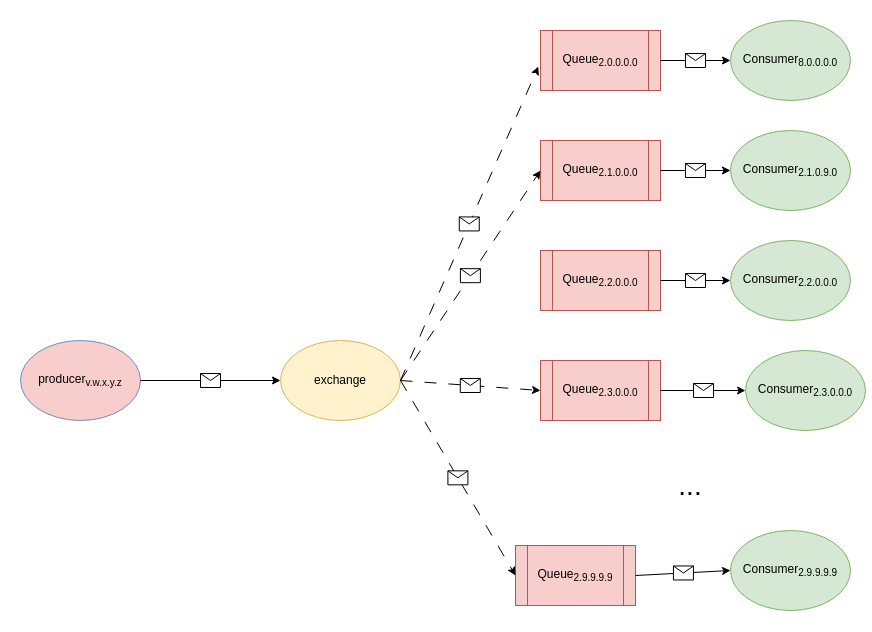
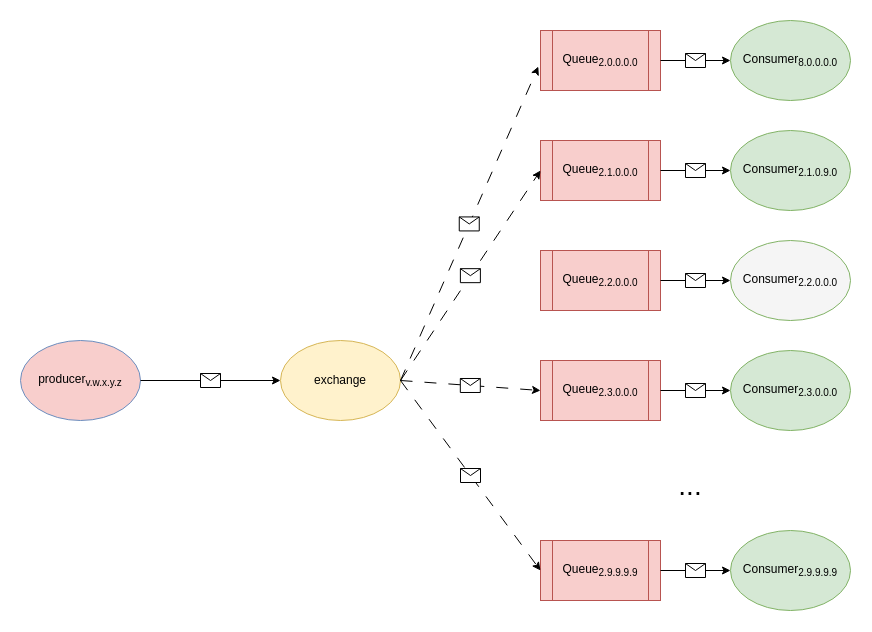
  <mxCell id="0" />
  <mxCell id="1" parent="0" />
  <mxCell id="2" value="producer&lt;sub&gt;v.w.x.y.z&lt;/sub&gt;" style="ellipse;whiteSpace=wrap;html=1;fillColor=#f8cecc;strokeColor=#6c8ebf;" vertex="1" parent="1"><mxGeometry x="20" y="340" width="120" height="80" as="geometry" /></mxCell>
  <mxCell id="3" value="exchange" style="ellipse;whiteSpace=wrap;html=1;fillColor=#fff2cc;strokeColor=#d6b656;" vertex="1" parent="1"><mxGeometry x="280" y="340" width="120" height="80" as="geometry" /></mxCell>
  <mxCell id="4" value="Consumer&lt;sub&gt;8.0.0.0.0&lt;/sub&gt;" style="ellipse;whiteSpace=wrap;html=1;fillColor=#d5e8d4;strokeColor=#82b366;" vertex="1" parent="1"><mxGeometry x="730" y="20" width="120" height="80" as="geometry" /></mxCell>
  <mxCell id="5" value="Consumer&lt;sub&gt;2.1.0.9.0&lt;/sub&gt;" style="ellipse;whiteSpace=wrap;html=1;fillColor=#d5e8d4;strokeColor=#82b366;" vertex="1" parent="1"><mxGeometry x="730" y="130" width="120" height="80" as="geometry" /></mxCell>
- <mxCell id="6" value="Consumer&lt;sub&gt;2.2.0.0.0&lt;/sub&gt;" style="ellipse;whiteSpace=wrap;html=1;fillColor=#d5e8d4;strokeColor=#82b366;" vertex="1" parent="1"><mxGeometry x="730" y="240" width="120" height="80" as="geometry" /></mxCell>
- <mxCell id="7" value="Consumer&lt;sub&gt;2.3.0.0.0&lt;/sub&gt;" style="ellipse;whiteSpace=wrap;html=1;fillColor=#d5e8d4;strokeColor=#82b366;" vertex="1" parent="1"><mxGeometry x="745" y="350" width="120" height="80" as="geometry" /></mxCell>
+ <mxCell id="6" value="Consumer&lt;sub&gt;2.2.0.0.0&lt;/sub&gt;" style="ellipse;whiteSpace=wrap;html=1;fillColor=#f5f5f5;strokeColor=#82b366;" vertex="1" parent="1"><mxGeometry x="730" y="240" width="120" height="80" as="geometry" /></mxCell>
+ <mxCell id="7" value="Consumer&lt;sub&gt;2.3.0.0.0&lt;/sub&gt;" style="ellipse;whiteSpace=wrap;html=1;fillColor=#d5e8d4;strokeColor=#82b366;" vertex="1" parent="1"><mxGeometry x="730" y="350" width="120" height="80" as="geometry" /></mxCell>
  <mxCell id="8" value="Consumer&lt;sub&gt;2.9.9.9.9&lt;/sub&gt;" style="ellipse;whiteSpace=wrap;html=1;fillColor=#d5e8d4;strokeColor=#82b366;" vertex="1" parent="1"><mxGeometry x="730" y="530" width="120" height="80" as="geometry" /></mxCell>
  <mxCell id="9" value="Queue&lt;sub&gt;2.0.0.0.0&lt;/sub&gt;" style="shape=process;whiteSpace=wrap;html=1;backgroundOutline=1;fillColor=#f8cecc;strokeColor=#b85450;" vertex="1" parent="1"><mxGeometry x="540" y="30" width="120" height="60" as="geometry" /></mxCell>
  <mxCell id="10" value="Queue&lt;sub&gt;2.1.0.0.0&lt;/sub&gt;" style="shape=process;whiteSpace=wrap;html=1;backgroundOutline=1;fillColor=#f8cecc;strokeColor=#b85450;" vertex="1" parent="1"><mxGeometry x="540" y="140" width="120" height="60" as="geometry" /></mxCell>
  <mxCell id="11" value="Queue&lt;sub&gt;2.2.0.0.0&lt;/sub&gt;" style="shape=process;whiteSpace=wrap;html=1;backgroundOutline=1;fillColor=#f8cecc;strokeColor=#b85450;" vertex="1" parent="1"><mxGeometry x="540" y="250" width="120" height="60" as="geometry" /></mxCell>
  <mxCell id="12" value="Queue&lt;sub&gt;2.3.0.0.0&lt;/sub&gt;" style="shape=process;whiteSpace=wrap;html=1;backgroundOutline=1;fillColor=#f8cecc;strokeColor=#b85450;" vertex="1" parent="1"><mxGeometry x="540" y="360" width="120" height="60" as="geometry" /></mxCell>
- <mxCell id="13" value="Queue&lt;sub&gt;2.9.9.9.9&lt;/sub&gt;" style="shape=process;whiteSpace=wrap;html=1;backgroundOutline=1;fillColor=#f8cecc;strokeColor=#b85450;" vertex="1" parent="1"><mxGeometry x="515" y="545" width="120" height="60" as="geometry" /></mxCell>
+ <mxCell id="13" value="Queue&lt;sub&gt;2.9.9.9.9&lt;/sub&gt;" style="shape=process;whiteSpace=wrap;html=1;backgroundOutline=1;fillColor=#f8cecc;strokeColor=#b85450;" vertex="1" parent="1"><mxGeometry x="540" y="540" width="120" height="60" as="geometry" /></mxCell>
  <mxCell id="14" value="" style="endArrow=classic;html=1;rounded=0;exitX=1;exitY=0.5;exitDx=0;exitDy=0;entryX=0;entryY=0.5;entryDx=0;entryDy=0;" edge="1" parent="1" source="2" target="3"><mxGeometry relative="1" as="geometry"><mxPoint x="420" y="260" as="sourcePoint" /><mxPoint x="520" y="260" as="targetPoint" /></mxGeometry></mxCell>
  <mxCell id="15" value="" style="shape=message;html=1;outlineConnect=0;" vertex="1" parent="14"><mxGeometry width="20" height="14" relative="1" as="geometry"><mxPoint x="-10" y="-7" as="offset" /></mxGeometry></mxCell>
  <mxCell id="16" value="" style="endArrow=classic;html=1;rounded=0;exitX=1;exitY=0.5;exitDx=0;exitDy=0;entryX=-0.018;entryY=0.601;entryDx=0;entryDy=0;entryPerimeter=0;dashed=1;dashPattern=12 12;" edge="1" parent="1" source="3" target="9"><mxGeometry relative="1" as="geometry"><mxPoint x="420" y="260" as="sourcePoint" /><mxPoint x="520" y="260" as="targetPoint" /></mxGeometry></mxCell>
  <mxCell id="17" value="" style="shape=message;html=1;outlineConnect=0;" vertex="1" parent="16"><mxGeometry width="20" height="14" relative="1" as="geometry"><mxPoint x="-10" y="-7" as="offset" /></mxGeometry></mxCell>
  <mxCell id="18" value="" style="endArrow=classic;html=1;rounded=0;exitX=1;exitY=0.5;exitDx=0;exitDy=0;entryX=0;entryY=0.5;entryDx=0;entryDy=0;dashed=1;dashPattern=12 12;" edge="1" parent="1" source="3" target="10"><mxGeometry relative="1" as="geometry"><mxPoint x="410" y="390" as="sourcePoint" /><mxPoint x="548" y="76" as="targetPoint" /></mxGeometry></mxCell>
  <mxCell id="19" value="" style="shape=message;html=1;outlineConnect=0;" vertex="1" parent="18"><mxGeometry width="20" height="14" relative="1" as="geometry"><mxPoint x="-10" y="-7" as="offset" /></mxGeometry></mxCell>
  <mxCell id="20" value="" style="endArrow=classic;html=1;rounded=0;exitX=1;exitY=0.5;exitDx=0;exitDy=0;entryX=0;entryY=0.5;entryDx=0;entryDy=0;dashed=1;dashPattern=12 12;" edge="1" parent="1" source="3" target="12"><mxGeometry relative="1" as="geometry"><mxPoint x="430" y="410" as="sourcePoint" /><mxPoint x="568" y="96" as="targetPoint" /></mxGeometry></mxCell>
  <mxCell id="21" value="" style="shape=message;html=1;outlineConnect=0;" vertex="1" parent="20"><mxGeometry width="20" height="14" relative="1" as="geometry"><mxPoint x="-10" y="-7" as="offset" /></mxGeometry></mxCell>
  <mxCell id="22" value="" style="endArrow=classic;html=1;rounded=0;exitX=1;exitY=0.5;exitDx=0;exitDy=0;entryX=0;entryY=0.5;entryDx=0;entryDy=0;dashed=1;dashPattern=12 12;" edge="1" parent="1" source="3" target="13"><mxGeometry relative="1" as="geometry"><mxPoint x="440" y="420" as="sourcePoint" /><mxPoint x="578" y="106" as="targetPoint" /></mxGeometry></mxCell>
  <mxCell id="23" value="" style="shape=message;html=1;outlineConnect=0;" vertex="1" parent="22"><mxGeometry width="20" height="14" relative="1" as="geometry"><mxPoint x="-10" y="-7" as="offset" /></mxGeometry></mxCell>
  <mxCell id="24" value="" style="endArrow=classic;html=1;rounded=0;entryX=0;entryY=0.5;entryDx=0;entryDy=0;exitX=1;exitY=0.5;exitDx=0;exitDy=0;" edge="1" parent="1" source="9" target="4"><mxGeometry relative="1" as="geometry"><mxPoint x="420" y="260" as="sourcePoint" /><mxPoint x="520" y="260" as="targetPoint" /></mxGeometry></mxCell>
  <mxCell id="25" value="" style="shape=message;html=1;outlineConnect=0;" vertex="1" parent="24"><mxGeometry width="20" height="14" relative="1" as="geometry"><mxPoint x="-10" y="-7" as="offset" /></mxGeometry></mxCell>
  <mxCell id="26" value="" style="endArrow=classic;html=1;rounded=0;entryX=0;entryY=0.5;entryDx=0;entryDy=0;exitX=1;exitY=0.5;exitDx=0;exitDy=0;" edge="1" parent="1" source="10" target="5"><mxGeometry relative="1" as="geometry"><mxPoint x="670" y="70" as="sourcePoint" /><mxPoint x="740" y="70" as="targetPoint" /></mxGeometry></mxCell>
  <mxCell id="27" value="" style="shape=message;html=1;outlineConnect=0;" vertex="1" parent="26"><mxGeometry width="20" height="14" relative="1" as="geometry"><mxPoint x="-10" y="-7" as="offset" /></mxGeometry></mxCell>
  <mxCell id="28" value="" style="endArrow=classic;html=1;rounded=0;entryX=0;entryY=0.5;entryDx=0;entryDy=0;exitX=1;exitY=0.5;exitDx=0;exitDy=0;" edge="1" parent="1" source="11" target="6"><mxGeometry relative="1" as="geometry"><mxPoint x="680" y="80" as="sourcePoint" /><mxPoint x="750" y="80" as="targetPoint" /></mxGeometry></mxCell>
  <mxCell id="29" value="" style="shape=message;html=1;outlineConnect=0;" vertex="1" parent="28"><mxGeometry width="20" height="14" relative="1" as="geometry"><mxPoint x="-10" y="-7" as="offset" /></mxGeometry></mxCell>
  <mxCell id="30" value="" style="endArrow=classic;html=1;rounded=0;entryX=0;entryY=0.5;entryDx=0;entryDy=0;exitX=1;exitY=0.5;exitDx=0;exitDy=0;" edge="1" parent="1" source="12" target="7"><mxGeometry relative="1" as="geometry"><mxPoint x="690" y="90" as="sourcePoint" /><mxPoint x="760" y="90" as="targetPoint" /></mxGeometry></mxCell>
  <mxCell id="31" value="" style="shape=message;html=1;outlineConnect=0;" vertex="1" parent="30"><mxGeometry width="20" height="14" relative="1" as="geometry"><mxPoint x="-10" y="-7" as="offset" /></mxGeometry></mxCell>
  <mxCell id="32" value="" style="endArrow=classic;html=1;rounded=0;entryX=0;entryY=0.5;entryDx=0;entryDy=0;exitX=1;exitY=0.5;exitDx=0;exitDy=0;" edge="1" parent="1" source="13" target="8"><mxGeometry relative="1" as="geometry"><mxPoint x="700" y="100" as="sourcePoint" /><mxPoint x="770" y="100" as="targetPoint" /></mxGeometry></mxCell>
  <mxCell id="33" value="" style="shape=message;html=1;outlineConnect=0;" vertex="1" parent="32"><mxGeometry width="20" height="14" relative="1" as="geometry"><mxPoint x="-10" y="-7" as="offset" /></mxGeometry></mxCell>
  <mxCell id="34" value="&lt;font style=&quot;font-size: 28px;&quot;&gt;...&lt;/font&gt;" style="text;html=1;strokeColor=none;fillColor=none;align=center;verticalAlign=middle;whiteSpace=wrap;rounded=0;" vertex="1" parent="1"><mxGeometry x="660" y="470" width="60" height="30" as="geometry" /></mxCell>
